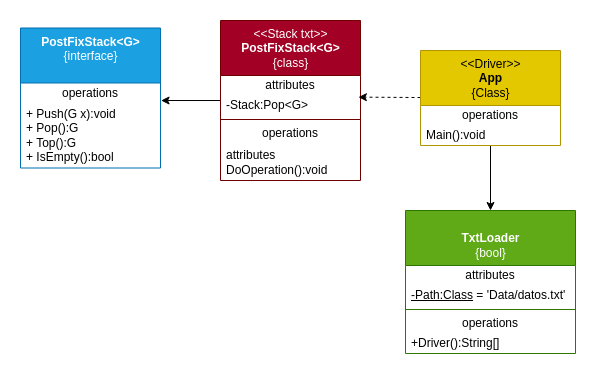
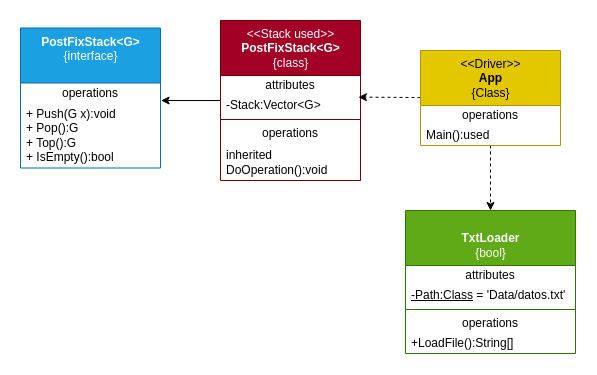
  <mxCell id="0" />
  <mxCell id="1" parent="0" />
  <mxCell id="2" value="&lt;b&gt;PostFixStack&amp;lt;G&amp;gt;&lt;/b&gt;&lt;br&gt;{interface}" style="swimlane;fontStyle=0;align=center;verticalAlign=top;childLayout=stackLayout;horizontal=1;startSize=55;horizontalStack=0;resizeParent=1;resizeParentMax=0;resizeLast=0;collapsible=0;marginBottom=0;html=1;fillColor=#1ba1e2;fontColor=#ffffff;strokeColor=#006EAF;" vertex="1" parent="1"><mxGeometry x="20" y="27.5" width="140" height="140" as="geometry" /></mxCell>
  <mxCell id="3" value="operations" style="text;html=1;strokeColor=none;fillColor=none;align=center;verticalAlign=middle;spacingLeft=4;spacingRight=4;overflow=hidden;rotatable=0;points=[[0,0.5],[1,0.5]];portConstraint=eastwest;" vertex="1" parent="2"><mxGeometry y="55" width="140" height="20" as="geometry" /></mxCell>
  <mxCell id="4" value="+ Push(G x):void&lt;br&gt;+ Pop():G&lt;br&gt;+ Top():G&lt;br&gt;+ IsEmpty():bool" style="text;html=1;strokeColor=none;fillColor=none;align=left;verticalAlign=middle;spacingLeft=4;spacingRight=4;overflow=hidden;rotatable=0;points=[[0,0.5],[1,0.5]];portConstraint=eastwest;" vertex="1" parent="2"><mxGeometry y="75" width="140" height="65" as="geometry" /></mxCell>
  <mxCell id="5" style="edgeStyle=none;html=1;entryX=1.004;entryY=-0.038;entryDx=0;entryDy=0;entryPerimeter=0;" edge="1" parent="1" source="6" target="4"><mxGeometry relative="1" as="geometry" /></mxCell>
- <mxCell id="6" value="&amp;lt;&amp;lt;Stack txt&amp;gt;&amp;gt;&lt;br&gt;&lt;b&gt;PostFixStack&amp;lt;G&amp;gt;&lt;/b&gt;&lt;br&gt;{class}" style="swimlane;fontStyle=0;align=center;verticalAlign=top;childLayout=stackLayout;horizontal=1;startSize=55;horizontalStack=0;resizeParent=1;resizeParentMax=0;resizeLast=0;collapsible=0;marginBottom=0;html=1;fillColor=#a20025;fontColor=#ffffff;strokeColor=#6F0000;" vertex="1" parent="1"><mxGeometry x="220" y="20" width="140" height="160" as="geometry" /></mxCell>
+ <mxCell id="6" value="&amp;lt;&amp;lt;Stack used&amp;gt;&amp;gt;&lt;br&gt;&lt;b&gt;PostFixStack&amp;lt;G&amp;gt;&lt;/b&gt;&lt;br&gt;{class}" style="swimlane;fontStyle=0;align=center;verticalAlign=top;childLayout=stackLayout;horizontal=1;startSize=55;horizontalStack=0;resizeParent=1;resizeParentMax=0;resizeLast=0;collapsible=0;marginBottom=0;html=1;fillColor=#a20025;fontColor=#ffffff;strokeColor=#6F0000;" vertex="1" parent="1"><mxGeometry x="220" y="20" width="140" height="160" as="geometry" /></mxCell>
  <mxCell id="7" value="attributes" style="text;html=1;strokeColor=none;fillColor=none;align=center;verticalAlign=middle;spacingLeft=4;spacingRight=4;overflow=hidden;rotatable=0;points=[[0,0.5],[1,0.5]];portConstraint=eastwest;" vertex="1" parent="6"><mxGeometry y="55" width="140" height="20" as="geometry" /></mxCell>
- <mxCell id="8" value="-Stack:Pop&amp;lt;G&amp;gt;" style="text;html=1;strokeColor=none;fillColor=none;align=left;verticalAlign=middle;spacingLeft=4;spacingRight=4;overflow=hidden;rotatable=0;points=[[0,0.5],[1,0.5]];portConstraint=eastwest;" vertex="1" parent="6"><mxGeometry y="75" width="140" height="20" as="geometry" /></mxCell>
+ <mxCell id="8" value="-Stack:Vector&amp;lt;G&amp;gt;" style="text;html=1;strokeColor=none;fillColor=none;align=left;verticalAlign=middle;spacingLeft=4;spacingRight=4;overflow=hidden;rotatable=0;points=[[0,0.5],[1,0.5]];portConstraint=eastwest;" vertex="1" parent="6"><mxGeometry y="75" width="140" height="20" as="geometry" /></mxCell>
  <mxCell id="9" value="" style="line;strokeWidth=1;fillColor=#a20025;align=left;verticalAlign=middle;spacingTop=-1;spacingLeft=3;spacingRight=3;rotatable=0;labelPosition=right;points=[];portConstraint=eastwest;fontColor=#ffffff;strokeColor=#6F0000;" vertex="1" parent="6"><mxGeometry y="95" width="140" height="8" as="geometry" /></mxCell>
  <mxCell id="10" value="operations" style="text;html=1;strokeColor=none;fillColor=none;align=center;verticalAlign=middle;spacingLeft=4;spacingRight=4;overflow=hidden;rotatable=0;points=[[0,0.5],[1,0.5]];portConstraint=eastwest;" vertex="1" parent="6"><mxGeometry y="103" width="140" height="20" as="geometry" /></mxCell>
- <mxCell id="11" value="attributes&amp;nbsp;&lt;br&gt;DoOperation():void" style="text;html=1;strokeColor=none;fillColor=none;align=left;verticalAlign=middle;spacingLeft=4;spacingRight=4;overflow=hidden;rotatable=0;points=[[0,0.5],[1,0.5]];portConstraint=eastwest;" vertex="1" parent="6"><mxGeometry y="123" width="140" height="37" as="geometry" /></mxCell>
+ <mxCell id="11" value="inherited&amp;nbsp;&lt;br&gt;DoOperation():void" style="text;html=1;strokeColor=none;fillColor=none;align=left;verticalAlign=middle;spacingLeft=4;spacingRight=4;overflow=hidden;rotatable=0;points=[[0,0.5],[1,0.5]];portConstraint=eastwest;" vertex="1" parent="6"><mxGeometry y="123" width="140" height="37" as="geometry" /></mxCell>
  <mxCell id="12" value="&lt;br&gt;&lt;b&gt;TxtLoader&lt;/b&gt;&lt;br&gt;{bool}" style="swimlane;fontStyle=0;align=center;verticalAlign=top;childLayout=stackLayout;horizontal=1;startSize=55;horizontalStack=0;resizeParent=1;resizeParentMax=0;resizeLast=0;collapsible=0;marginBottom=0;html=1;fillColor=#60a917;fontColor=#ffffff;strokeColor=#2D7600;" vertex="1" parent="1"><mxGeometry x="405" y="210" width="170" height="143" as="geometry" /></mxCell>
  <mxCell id="13" value="attributes" style="text;html=1;strokeColor=none;fillColor=none;align=center;verticalAlign=middle;spacingLeft=4;spacingRight=4;overflow=hidden;rotatable=0;points=[[0,0.5],[1,0.5]];portConstraint=eastwest;" vertex="1" parent="12"><mxGeometry y="55" width="170" height="20" as="geometry" /></mxCell>
  <mxCell id="14" value="&lt;u&gt;-Path:Class&lt;/u&gt; = 'Data/datos.txt'" style="text;html=1;strokeColor=none;fillColor=none;align=left;verticalAlign=middle;spacingLeft=4;spacingRight=4;overflow=hidden;rotatable=0;points=[[0,0.5],[1,0.5]];portConstraint=eastwest;" vertex="1" parent="12"><mxGeometry y="75" width="170" height="20" as="geometry" /></mxCell>
  <mxCell id="15" value="" style="line;strokeWidth=1;fillColor=#60a917;align=left;verticalAlign=middle;spacingTop=-1;spacingLeft=3;spacingRight=3;rotatable=0;labelPosition=right;points=[];portConstraint=eastwest;fontColor=#ffffff;strokeColor=#2D7600;" vertex="1" parent="12"><mxGeometry y="95" width="170" height="8" as="geometry" /></mxCell>
  <mxCell id="16" value="operations" style="text;html=1;strokeColor=none;fillColor=none;align=center;verticalAlign=middle;spacingLeft=4;spacingRight=4;overflow=hidden;rotatable=0;points=[[0,0.5],[1,0.5]];portConstraint=eastwest;" vertex="1" parent="12"><mxGeometry y="103" width="170" height="20" as="geometry" /></mxCell>
- <mxCell id="17" value="+Driver():String[]" style="text;html=1;strokeColor=none;fillColor=none;align=left;verticalAlign=middle;spacingLeft=4;spacingRight=4;overflow=hidden;rotatable=0;points=[[0,0.5],[1,0.5]];portConstraint=eastwest;" vertex="1" parent="12"><mxGeometry y="123" width="170" height="20" as="geometry" /></mxCell>
+ <mxCell id="17" value="+LoadFile():String[]" style="text;html=1;strokeColor=none;fillColor=none;align=left;verticalAlign=middle;spacingLeft=4;spacingRight=4;overflow=hidden;rotatable=0;points=[[0,0.5],[1,0.5]];portConstraint=eastwest;" vertex="1" parent="12"><mxGeometry y="123" width="170" height="20" as="geometry" /></mxCell>
  <mxCell id="18" style="edgeStyle=none;html=1;entryX=0.985;entryY=0.082;entryDx=0;entryDy=0;entryPerimeter=0;dashed=1;" edge="1" parent="1" source="20" target="8"><mxGeometry relative="1" as="geometry" /></mxCell>
- <mxCell id="19" style="edgeStyle=none;html=1;" edge="1" parent="1" source="20" target="12"><mxGeometry relative="1" as="geometry" /></mxCell>
+ <mxCell id="19" style="edgeStyle=none;html=1;dashed=1;" edge="1" parent="1" source="20" target="12"><mxGeometry relative="1" as="geometry" /></mxCell>
  <mxCell id="20" value="&amp;lt;&amp;lt;Driver&amp;gt;&amp;gt;&lt;br&gt;&lt;b&gt;App&lt;/b&gt;&lt;br&gt;{Class}" style="swimlane;fontStyle=0;align=center;verticalAlign=top;childLayout=stackLayout;horizontal=1;startSize=55;horizontalStack=0;resizeParent=1;resizeParentMax=0;resizeLast=0;collapsible=0;marginBottom=0;html=1;fillColor=#e3c800;fontColor=#000000;strokeColor=#B09500;" vertex="1" parent="1"><mxGeometry x="420" y="50" width="140" height="95" as="geometry" /></mxCell>
  <mxCell id="21" value="operations" style="text;html=1;strokeColor=none;fillColor=none;align=center;verticalAlign=middle;spacingLeft=4;spacingRight=4;overflow=hidden;rotatable=0;points=[[0,0.5],[1,0.5]];portConstraint=eastwest;" vertex="1" parent="20"><mxGeometry y="55" width="140" height="20" as="geometry" /></mxCell>
- <mxCell id="22" value="Main():void" style="text;html=1;strokeColor=none;fillColor=none;align=left;verticalAlign=middle;spacingLeft=4;spacingRight=4;overflow=hidden;rotatable=0;points=[[0,0.5],[1,0.5]];portConstraint=eastwest;" vertex="1" parent="20"><mxGeometry y="75" width="140" height="20" as="geometry" /></mxCell>
+ <mxCell id="22" value="Main():used" style="text;html=1;strokeColor=none;fillColor=none;align=left;verticalAlign=middle;spacingLeft=4;spacingRight=4;overflow=hidden;rotatable=0;points=[[0,0.5],[1,0.5]];portConstraint=eastwest;" vertex="1" parent="20"><mxGeometry y="75" width="140" height="20" as="geometry" /></mxCell>
